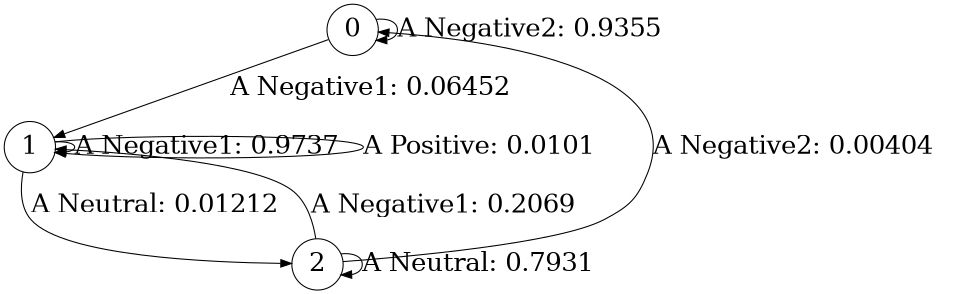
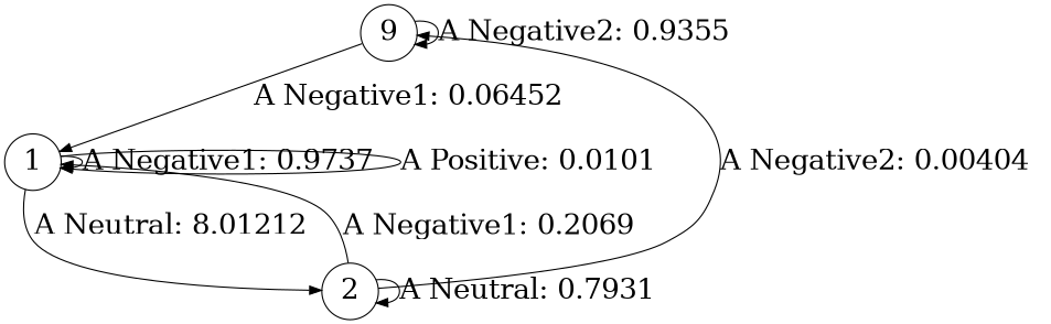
  digraph {
    node [fontsize=24 shape=circle]
    edge [fontsize=24]
-   0
+   0 [label=9]
    1
    2
    0 -> 0 [label="A Negative2: 0.9355   "]
    0 -> 1 [label="A Negative1: 0.06452  "]
    1 -> 1 [label="A Negative1: 0.9737   "]
    1 -> 1 [label="A Positive: 0.0101   "]
-   1 -> 2 [label="A Neutral: 0.01212  "]
+   1 -> 2 [label="A Neutral: 8.01212  "]
    2 -> 0 [label="A Negative2: 0.00404  "]
    2 -> 1 [label="A Negative1: 0.2069   "]
    2 -> 2 [label="A Neutral: 0.7931   "]
  }
